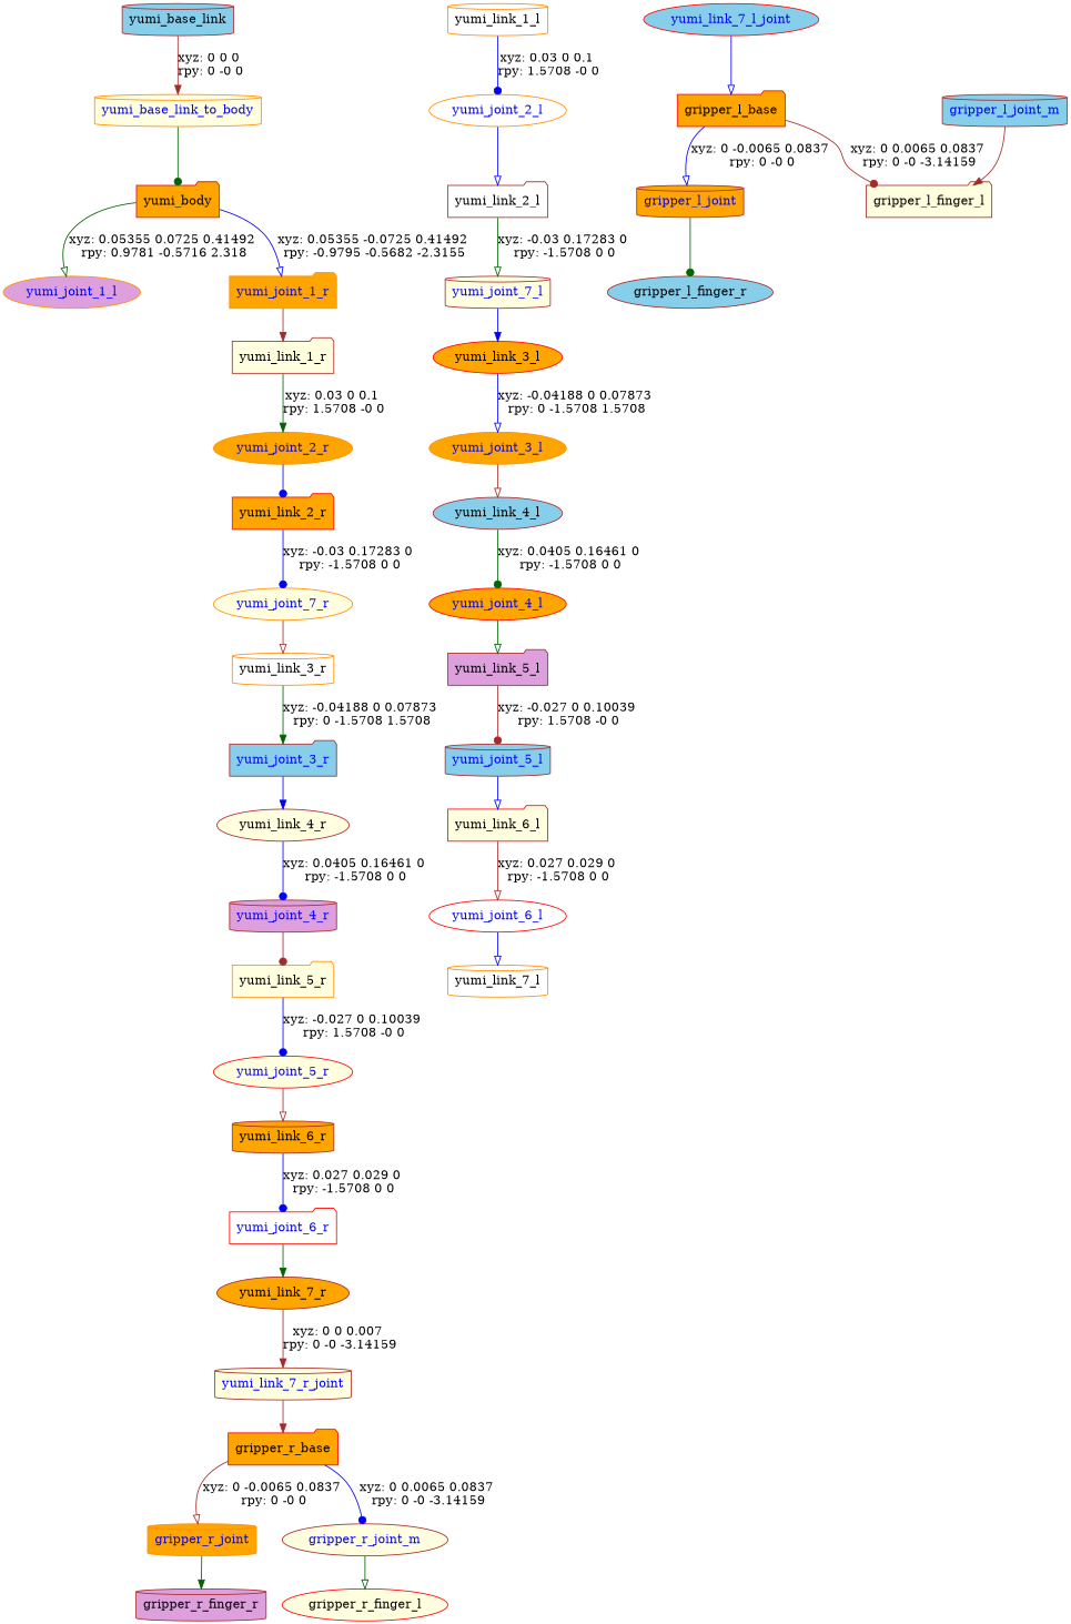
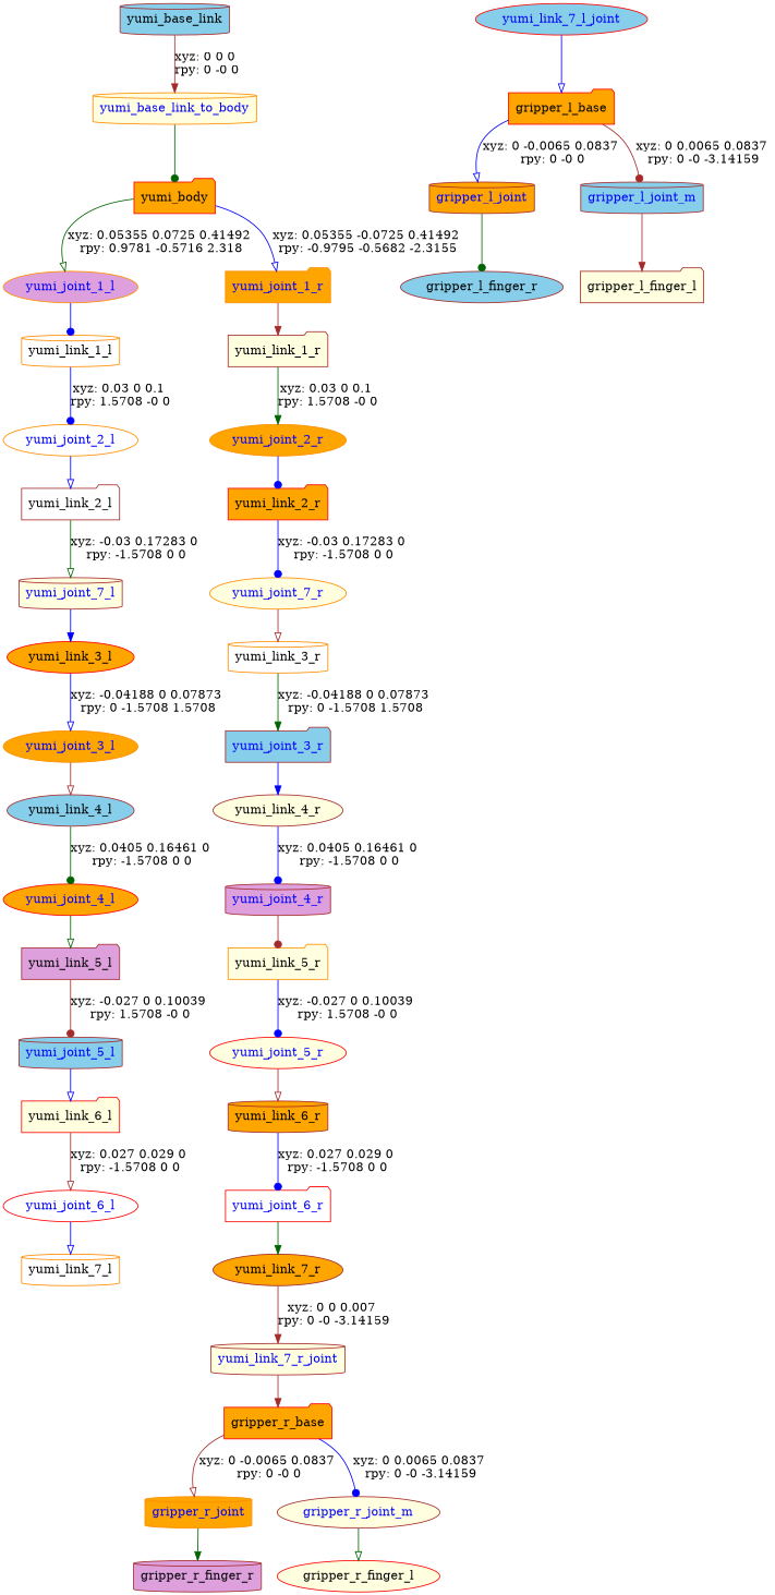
  digraph {
    node [color=brown fillcolor=orange shape=ellipse style=filled]
    edge [arrowhead=onormal color=blue]
    n1 [fillcolor=skyblue label=yumi_base_link shape=cylinder]
    yumi_base_link_to_body [color=darkorange fillcolor=lightyellow fontcolor=blue shape=cylinder]
    n3 [color=red label=yumi_body shape=folder]
    yumi_joint_1_l [color=darkorange fillcolor=plum fontcolor=blue]
    yumi_joint_1_r [color=darkorange fontcolor=blue shape=folder]
    n6 [color=darkorange fillcolor=white label=yumi_link_1_l shape=cylinder]
    n7 [fillcolor=lightyellow label=yumi_link_1_r shape=folder]
    yumi_joint_2_l [color=darkorange fillcolor=white fontcolor=blue]
    n9 [fillcolor=white label=yumi_link_2_l shape=folder]
    yumi_joint_7_l [fillcolor=lightyellow fontcolor=blue shape=cylinder]
    n11 [color=red label=yumi_link_3_l]
    yumi_joint_3_l [color=darkorange fontcolor=blue]
    n13 [fillcolor=skyblue label=yumi_link_4_l]
    yumi_joint_4_l [color=red fontcolor=blue]
    n15 [fillcolor=plum label=yumi_link_5_l shape=folder]
    yumi_joint_5_l [fillcolor=skyblue fontcolor=blue shape=cylinder]
    n17 [color=red fillcolor=lightyellow label=yumi_link_6_l shape=folder]
    yumi_joint_6_l [color=red fillcolor=white fontcolor=blue]
    n19 [color=darkorange fillcolor=white label=yumi_link_7_l shape=cylinder]
    yumi_link_7_l_joint [color=red fillcolor=skyblue fontcolor=blue]
    n21 [color=red label=gripper_l_base shape=folder]
    gripper_l_joint [fontcolor=blue shape=cylinder]
    gripper_l_joint_m [fillcolor=skyblue fontcolor=blue shape=cylinder]
    n24 [fillcolor=skyblue label=gripper_l_finger_r]
    n25 [fillcolor=lightyellow label=gripper_l_finger_l shape=folder]
    yumi_joint_2_r [color=darkorange fontcolor=blue]
    n27 [color=red label=yumi_link_2_r shape=folder]
    yumi_joint_7_r [color=darkorange fillcolor=lightyellow fontcolor=blue]
    n29 [color=darkorange fillcolor=white label=yumi_link_3_r shape=cylinder]
    yumi_joint_3_r [fillcolor=skyblue fontcolor=blue shape=folder]
    n31 [fillcolor=lightyellow label=yumi_link_4_r]
    yumi_joint_4_r [fillcolor=plum fontcolor=blue shape=cylinder]
    n33 [color=darkorange fillcolor=lightyellow label=yumi_link_5_r shape=folder]
    yumi_joint_5_r [color=red fillcolor=lightyellow fontcolor=blue]
    n35 [label=yumi_link_6_r shape=cylinder]
    yumi_joint_6_r [color=red fillcolor=white fontcolor=blue shape=folder]
    n37 [label=yumi_link_7_r]
    yumi_link_7_r_joint [fillcolor=lightyellow fontcolor=blue shape=cylinder]
    n39 [color=red label=gripper_r_base shape=folder]
    gripper_r_joint [color=darkorange fontcolor=blue shape=cylinder]
    gripper_r_joint_m [fillcolor=lightyellow fontcolor=blue]
    n42 [fillcolor=plum label=gripper_r_finger_r shape=cylinder]
    n43 [color=red fillcolor=lightyellow label=gripper_r_finger_l]
    n1 -> yumi_base_link_to_body [arrowhead=normal color=brown label="xyz: 0 0 0 \nrpy: 0 -0 0"]
    yumi_base_link_to_body -> n3 [arrowhead=dot color=darkgreen]
    n3 -> yumi_joint_1_l [color=darkgreen label="xyz: 0.05355 0.0725 0.41492 \nrpy: 0.9781 -0.5716 2.318"]
    n3 -> yumi_joint_1_r [label="xyz: 0.05355 -0.0725 0.41492 \nrpy: -0.9795 -0.5682 -2.3155"]
+   yumi_joint_1_l -> n6 [arrowhead=dot]
    yumi_joint_1_r -> n7 [arrowhead=normal color=brown]
    n6 -> yumi_joint_2_l [arrowhead=dot label="xyz: 0.03 0 0.1 \nrpy: 1.5708 -0 0"]
    n7 -> yumi_joint_2_r [arrowhead=normal color=darkgreen label="xyz: 0.03 0 0.1 \nrpy: 1.5708 -0 0"]
    yumi_joint_2_l -> n9
    n9 -> yumi_joint_7_l [color=darkgreen label="xyz: -0.03 0.17283 0 \nrpy: -1.5708 0 0"]
    yumi_joint_7_l -> n11 [arrowhead=normal]
    n11 -> yumi_joint_3_l [label="xyz: -0.04188 0 0.07873 \nrpy: 0 -1.5708 1.5708"]
    yumi_joint_3_l -> n13 [color=brown]
    n13 -> yumi_joint_4_l [arrowhead=dot color=darkgreen label="xyz: 0.0405 0.16461 0 \nrpy: -1.5708 0 0"]
    yumi_joint_4_l -> n15 [color=darkgreen]
    n15 -> yumi_joint_5_l [arrowhead=dot color=brown label="xyz: -0.027 0 0.10039 \nrpy: 1.5708 -0 0"]
    yumi_joint_5_l -> n17
    n17 -> yumi_joint_6_l [color=brown label="xyz: 0.027 0.029 0 \nrpy: -1.5708 0 0"]
    yumi_joint_6_l -> n19
    yumi_link_7_l_joint -> n21
    n21 -> gripper_l_joint [label="xyz: 0 -0.0065 0.0837 \nrpy: 0 -0 0"]
-   n21 -> n25 [arrowhead=dot color=brown label="xyz: 0 0.0065 0.0837 \nrpy: 0 -0 -3.14159"]
+   n21 -> gripper_l_joint_m [arrowhead=dot color=brown label="xyz: 0 0.0065 0.0837 \nrpy: 0 -0 -3.14159"]
    gripper_l_joint -> n24 [arrowhead=dot color=darkgreen]
    gripper_l_joint_m -> n25 [arrowhead=normal color=brown]
    yumi_joint_2_r -> n27 [arrowhead=dot]
    n27 -> yumi_joint_7_r [arrowhead=dot label="xyz: -0.03 0.17283 0 \nrpy: -1.5708 0 0"]
    yumi_joint_7_r -> n29 [color=brown]
    n29 -> yumi_joint_3_r [arrowhead=normal color=darkgreen label="xyz: -0.04188 0 0.07873 \nrpy: 0 -1.5708 1.5708"]
    yumi_joint_3_r -> n31 [arrowhead=normal]
    n31 -> yumi_joint_4_r [arrowhead=dot label="xyz: 0.0405 0.16461 0 \nrpy: -1.5708 0 0"]
    yumi_joint_4_r -> n33 [arrowhead=dot color=brown]
    n33 -> yumi_joint_5_r [arrowhead=dot label="xyz: -0.027 0 0.10039 \nrpy: 1.5708 -0 0"]
    yumi_joint_5_r -> n35 [color=brown]
    n35 -> yumi_joint_6_r [arrowhead=dot label="xyz: 0.027 0.029 0 \nrpy: -1.5708 0 0"]
    yumi_joint_6_r -> n37 [arrowhead=normal color=darkgreen]
    n37 -> yumi_link_7_r_joint [arrowhead=normal color=brown label="xyz: 0 0 0.007 \nrpy: 0 -0 -3.14159"]
    yumi_link_7_r_joint -> n39 [arrowhead=normal color=brown]
    n39 -> gripper_r_joint [color=brown label="xyz: 0 -0.0065 0.0837 \nrpy: 0 -0 0"]
    n39 -> gripper_r_joint_m [arrowhead=dot label="xyz: 0 0.0065 0.0837 \nrpy: 0 -0 -3.14159"]
    gripper_r_joint -> n42 [arrowhead=normal color=darkgreen]
    gripper_r_joint_m -> n43 [color=darkgreen]
  }
